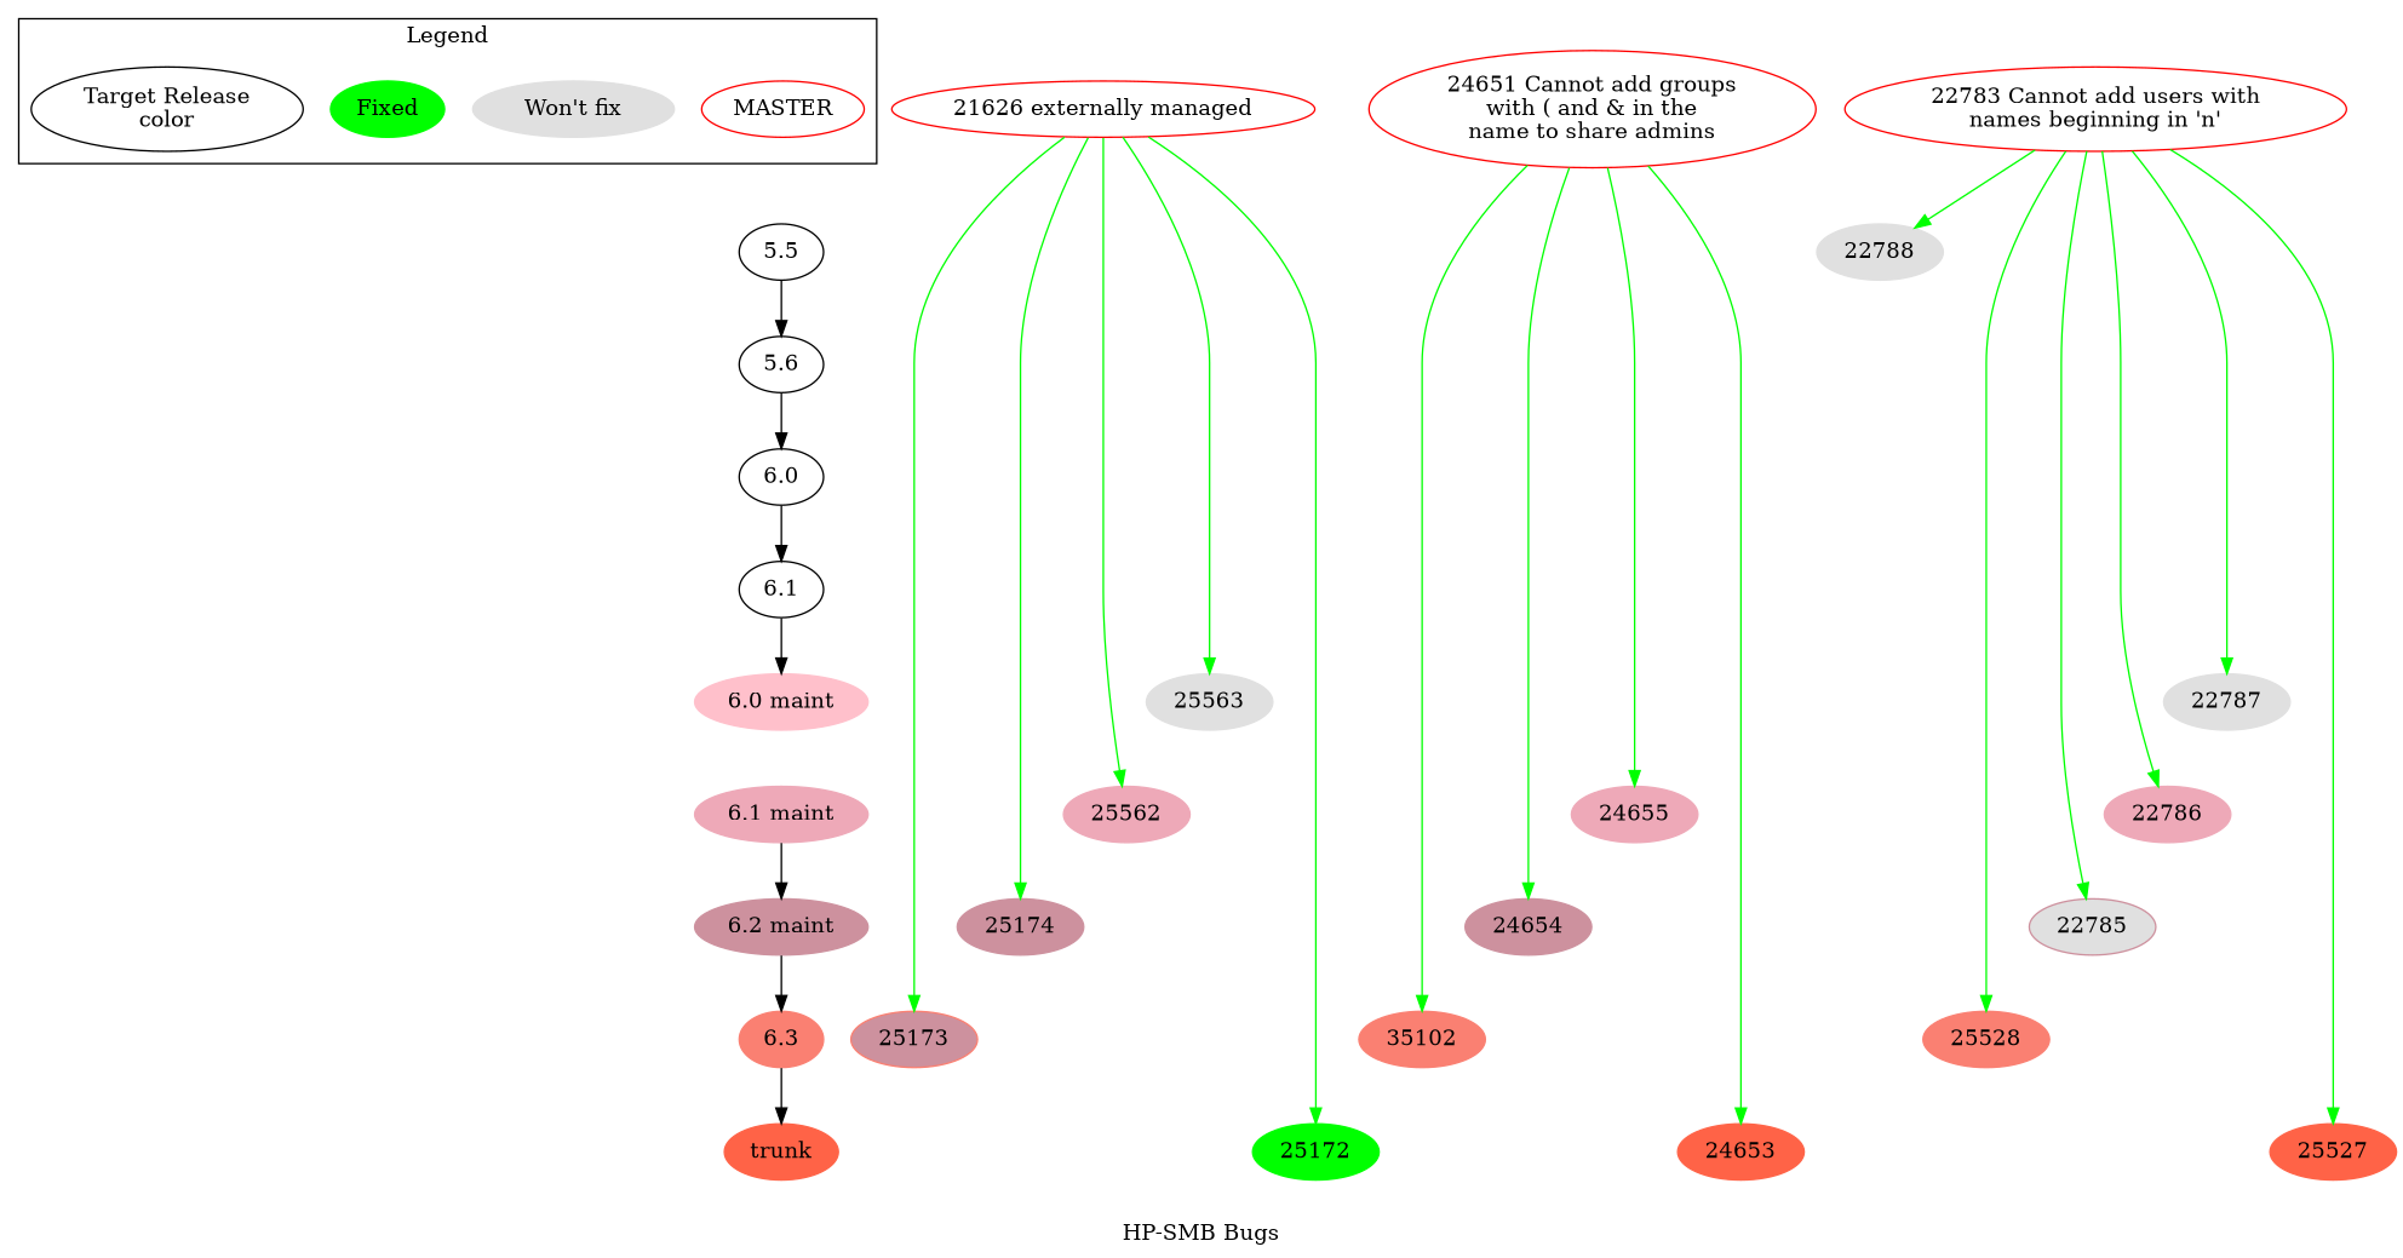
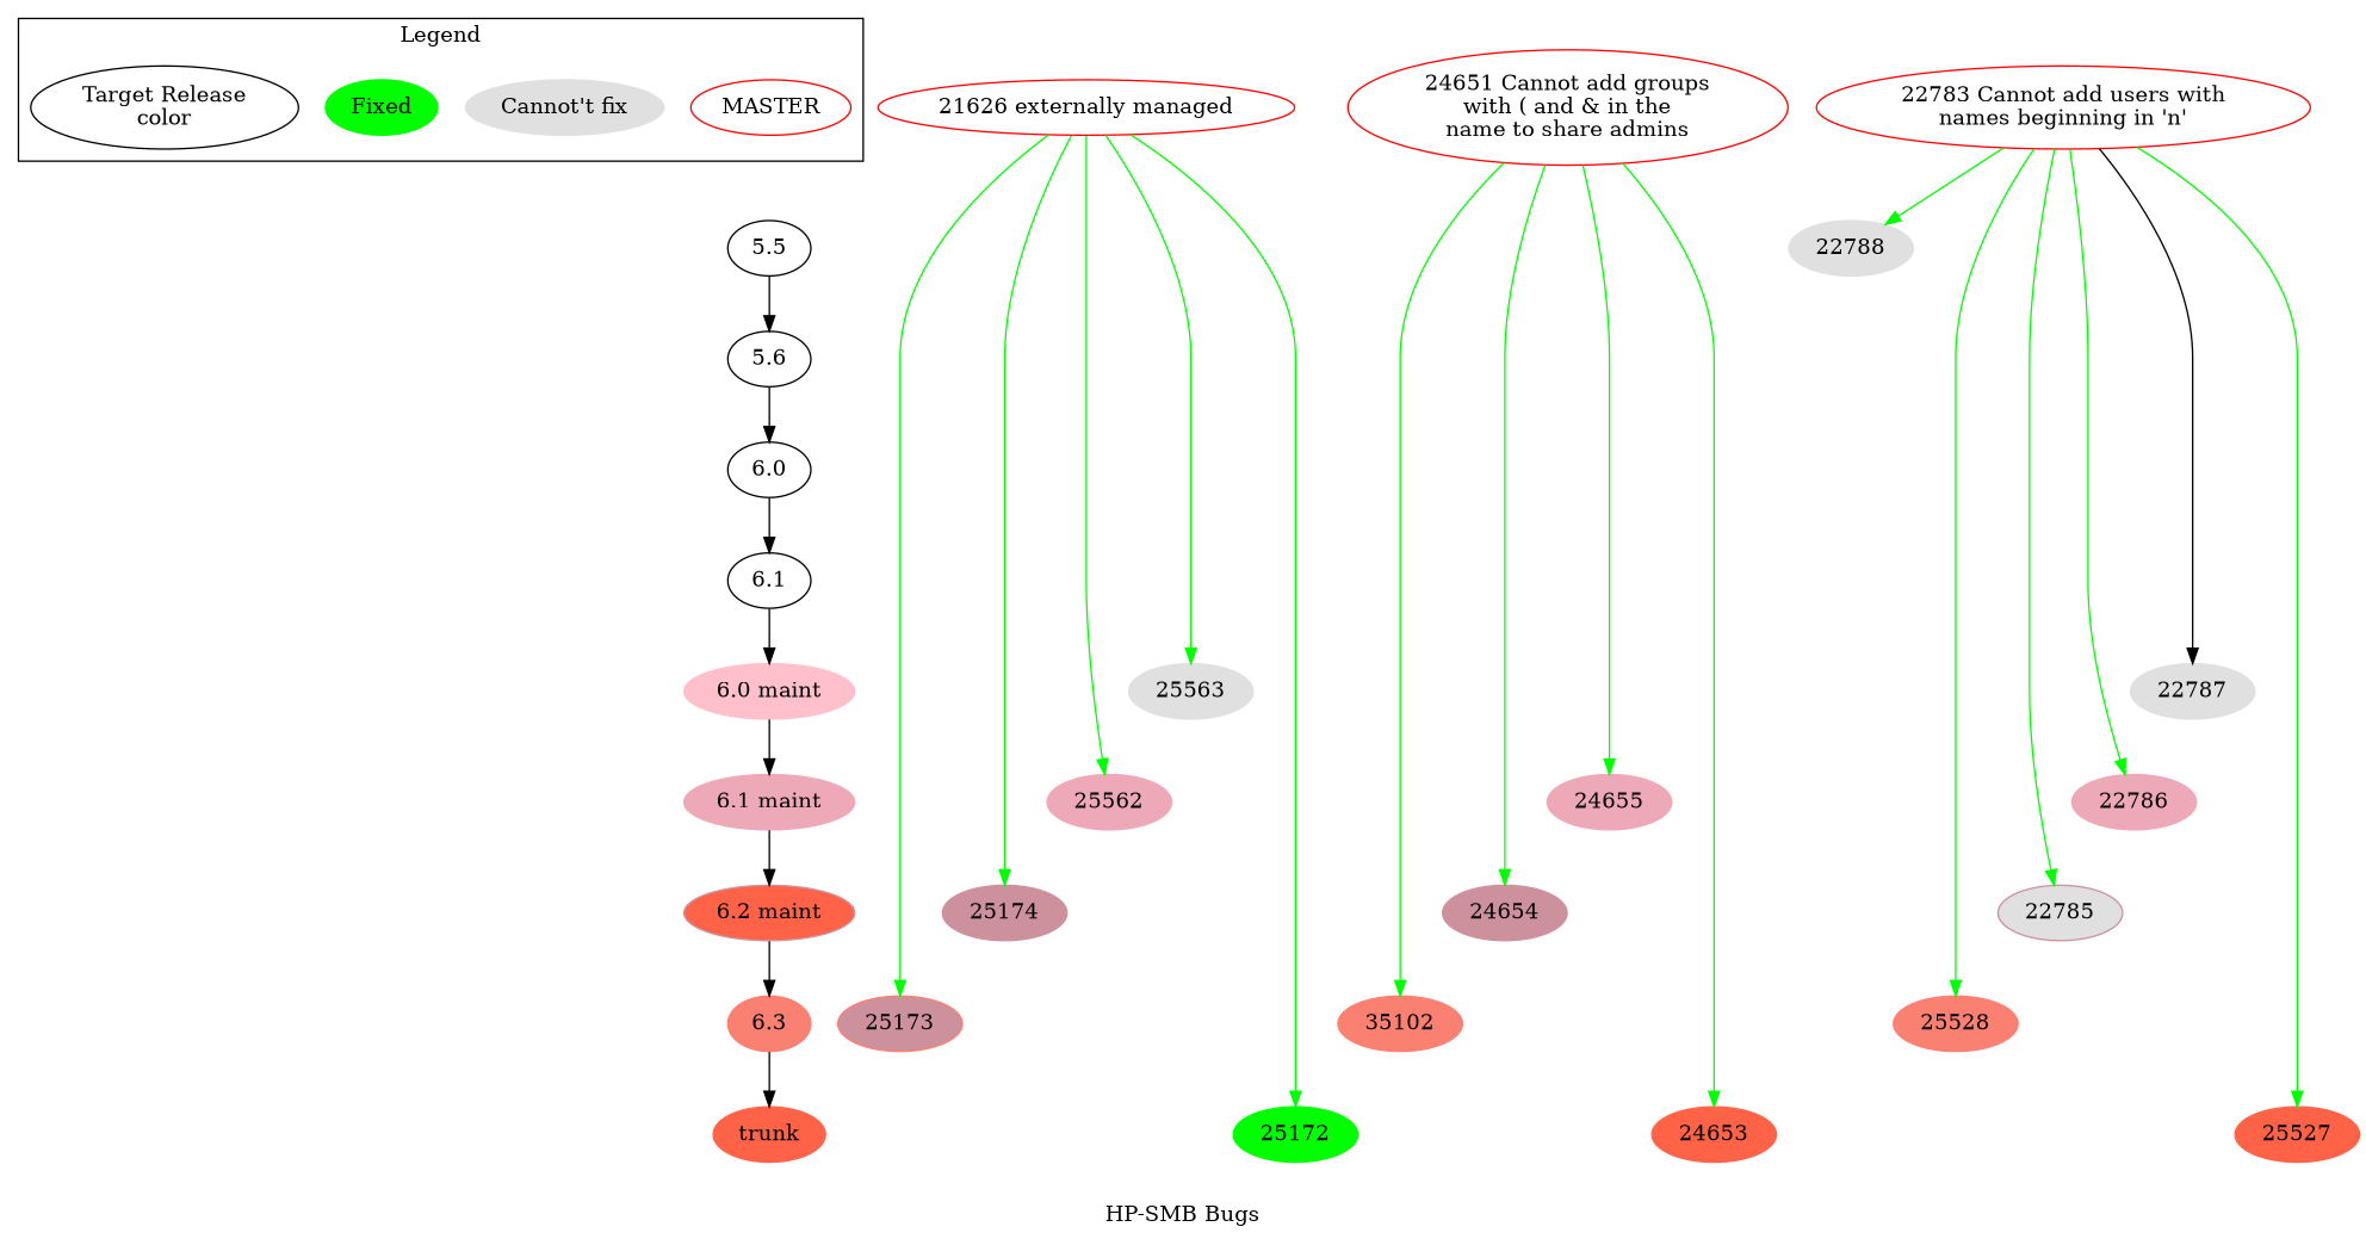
  digraph {
    label="HP-SMB Bugs"
    node [style=filled]
    edge [color=green]
    MASTER [color=red style=""]
-   n2 [color=grey88 label="Won't fix"]
+   n2 [color=grey88 label="Cannot't fix"]
    n3 [color=green label=Fixed]
    n4 [label="Target Release\ncolor" style=""]
    n5 [label=5.5 style=""]
    n6 [label=5.6 style=""]
    n7 [label=6.0 style=""]
    n8 [label=6.1 style=""]
    n9 [color=pink label="6.0 maint"]
    n10 [color=pink2 label="6.1 maint"]
-   n11 [color=pink3 label="6.2 maint"]
+   n11 [color=pink3 label="6.2 maint" fillcolor=tomato]
    n12 [color=salmon label=6.3]
    n13 [color=tomato label=trunk]
    n14 [color=red label="21626 externally managed" style=""]
    n15 [color=red label="24651 Cannot add groups\nwith ( and & in the\nname to share admins" style=""]
    n16 [color=red label="22783 Cannot add users with\nnames beginning in 'n'" style=""]
    n17 [color=grey88 label=22788]
    n18 [color=salmon fillcolor=pink3 label=25173]
    n19 [color=salmon label=35102]
    n20 [color=salmon label=25528]
    n21 [color=pink3 label=25174]
    n22 [color=pink3 label=24654]
    n23 [color=pink3 fillcolor=grey88 label=22785]
    n24 [color=pink2 label=25562]
    n25 [color=pink2 label=24655]
    n26 [color=pink2 label=22786]
    n27 [color=grey88 label=25563]
    n28 [color=grey88 label=22787]
    n29 [color=green label=25172]
    n30 [color=tomato label=24653]
    n31 [color=tomato label=25527]
    subgraph cluster_1 {
      label=Legend
      MASTER
      n2
      n3
      n4
    }
    subgraph sub_2 {
      rankdir=TB
      n5
      n6
      n7
      n8
      n9
      n10
      n11
      n12
      n13
    }
    subgraph sub_3 {
      subgraph sub_4 {
        rank=same
        n14
        n15
        n16
      }
    }
    subgraph sub_5 {
      subgraph sub_6 {
        rank=same
        n5
        n17
      }
    }
    subgraph sub_7 {
      subgraph sub_8 {
        rank=same
        n12
        n18
        n19
        n20
      }
    }
    subgraph sub_9 {
      subgraph sub_10 {
        rank=same
        n11
        n21
        n22
        n23
      }
    }
    subgraph sub_11 {
      subgraph sub_12 {
        rank=same
        n10
        n24
        n25
        n26
      }
    }
    subgraph sub_13 {
      subgraph sub_14 {
        rank=same
        n9
        n27
        n28
      }
    }
    subgraph sub_15 {
      subgraph sub_16 {
        rank=same
        n13
        n29
        n30
        n31
      }
    }
    n5 -> n6 [color=""]
    n6 -> n7 [color=""]
    n7 -> n8 [color=""]
    n8 -> n9 [color=""]
+   n9 -> n10 [color=""]
    n10 -> n11 [color=""]
    n11 -> n12 [color=""]
    n12 -> n13 [color=""]
    n14 -> n18
    n14 -> n21
    n14 -> n24
    n14 -> n27
    n14 -> n29
    n15 -> n19
    n15 -> n22
    n15 -> n25
    n15 -> n30
    n16 -> n17
    n16 -> n20
    n16 -> n23
    n16 -> n26
-   n16 -> n28
+   n16 -> n28 [color=black]
    n16 -> n31
  }
